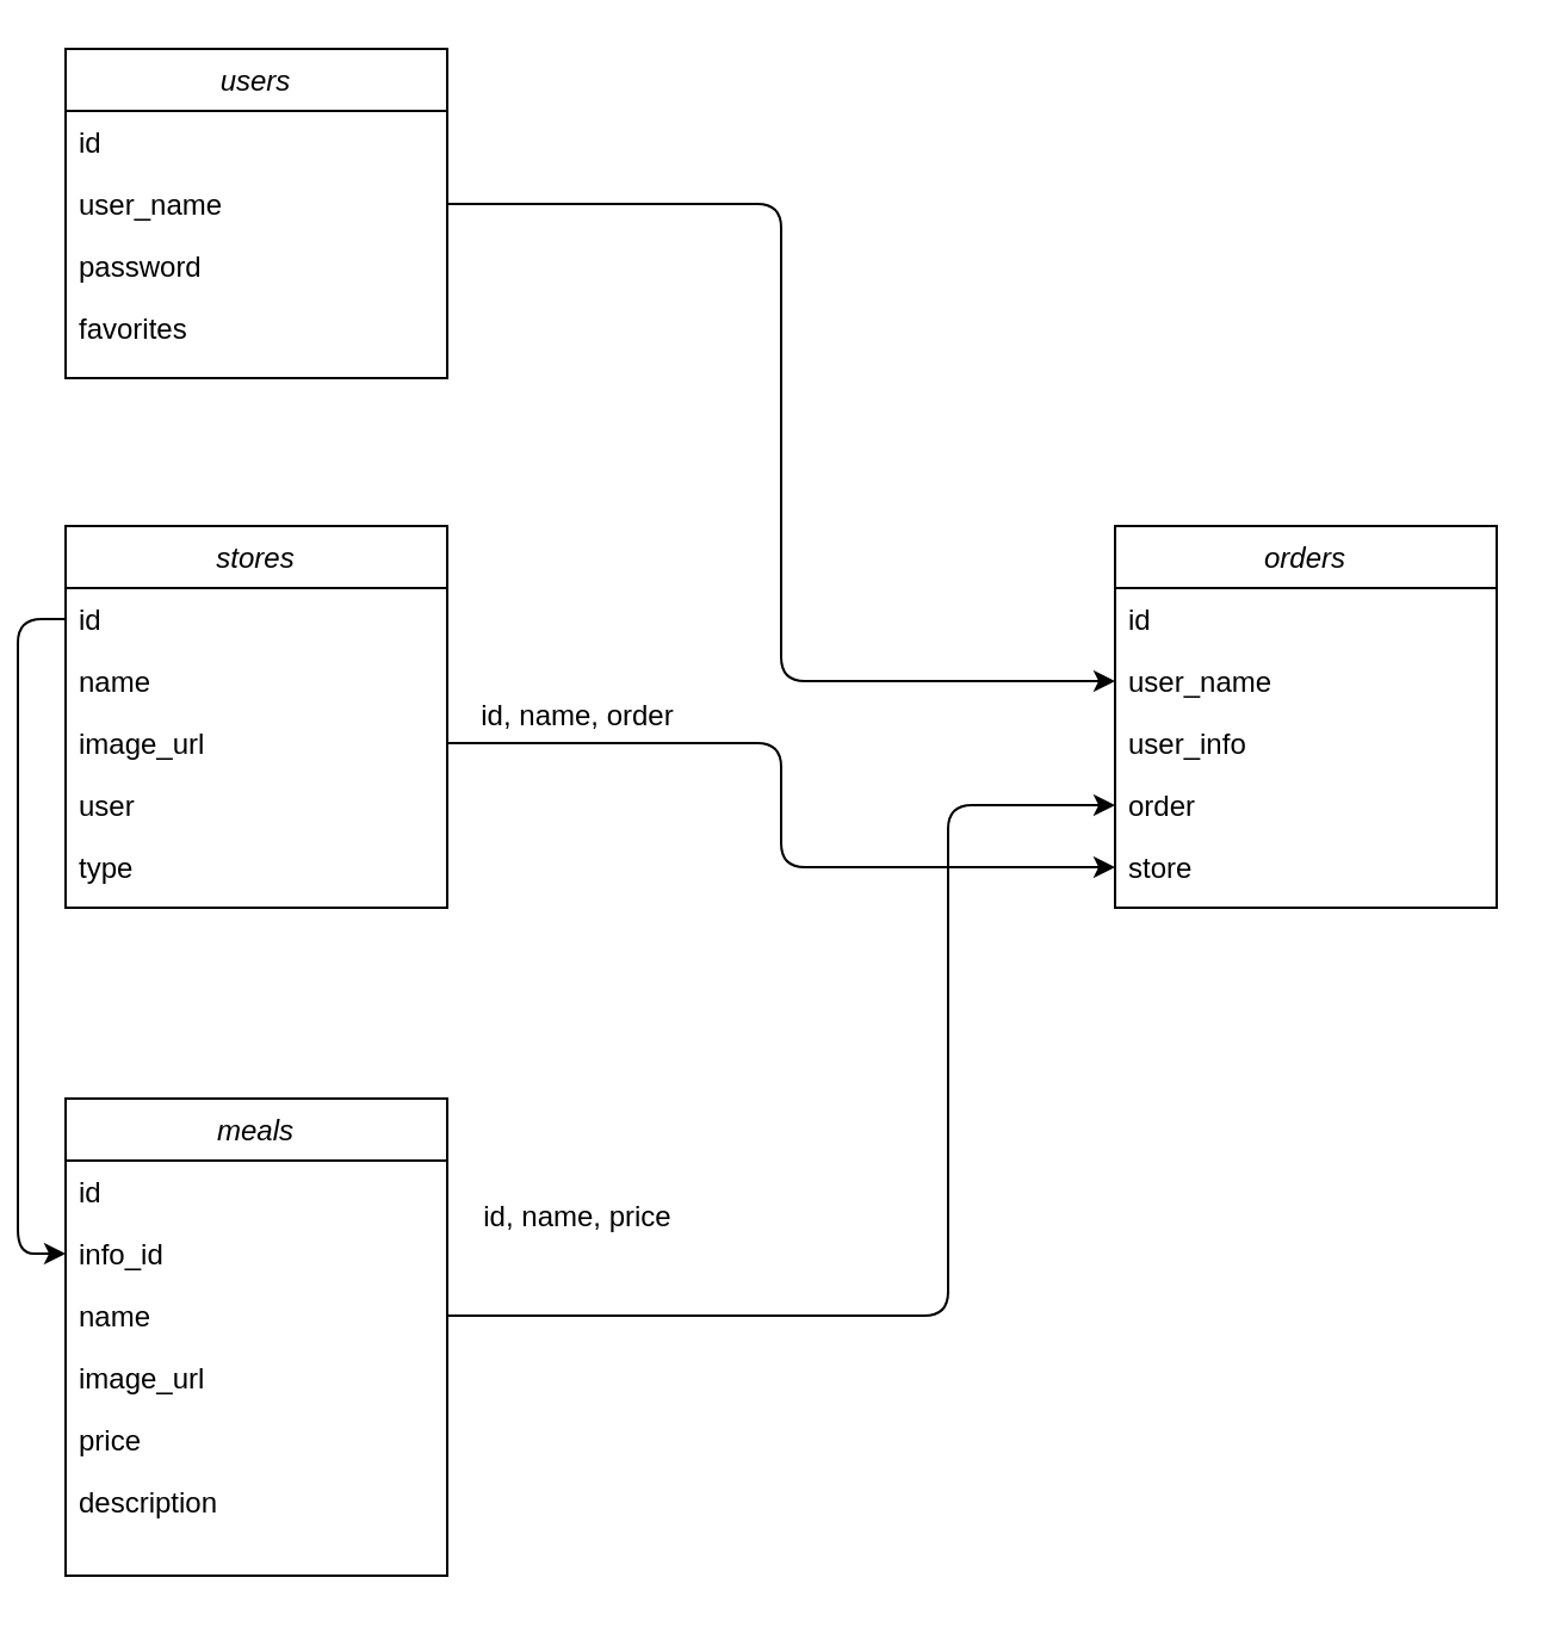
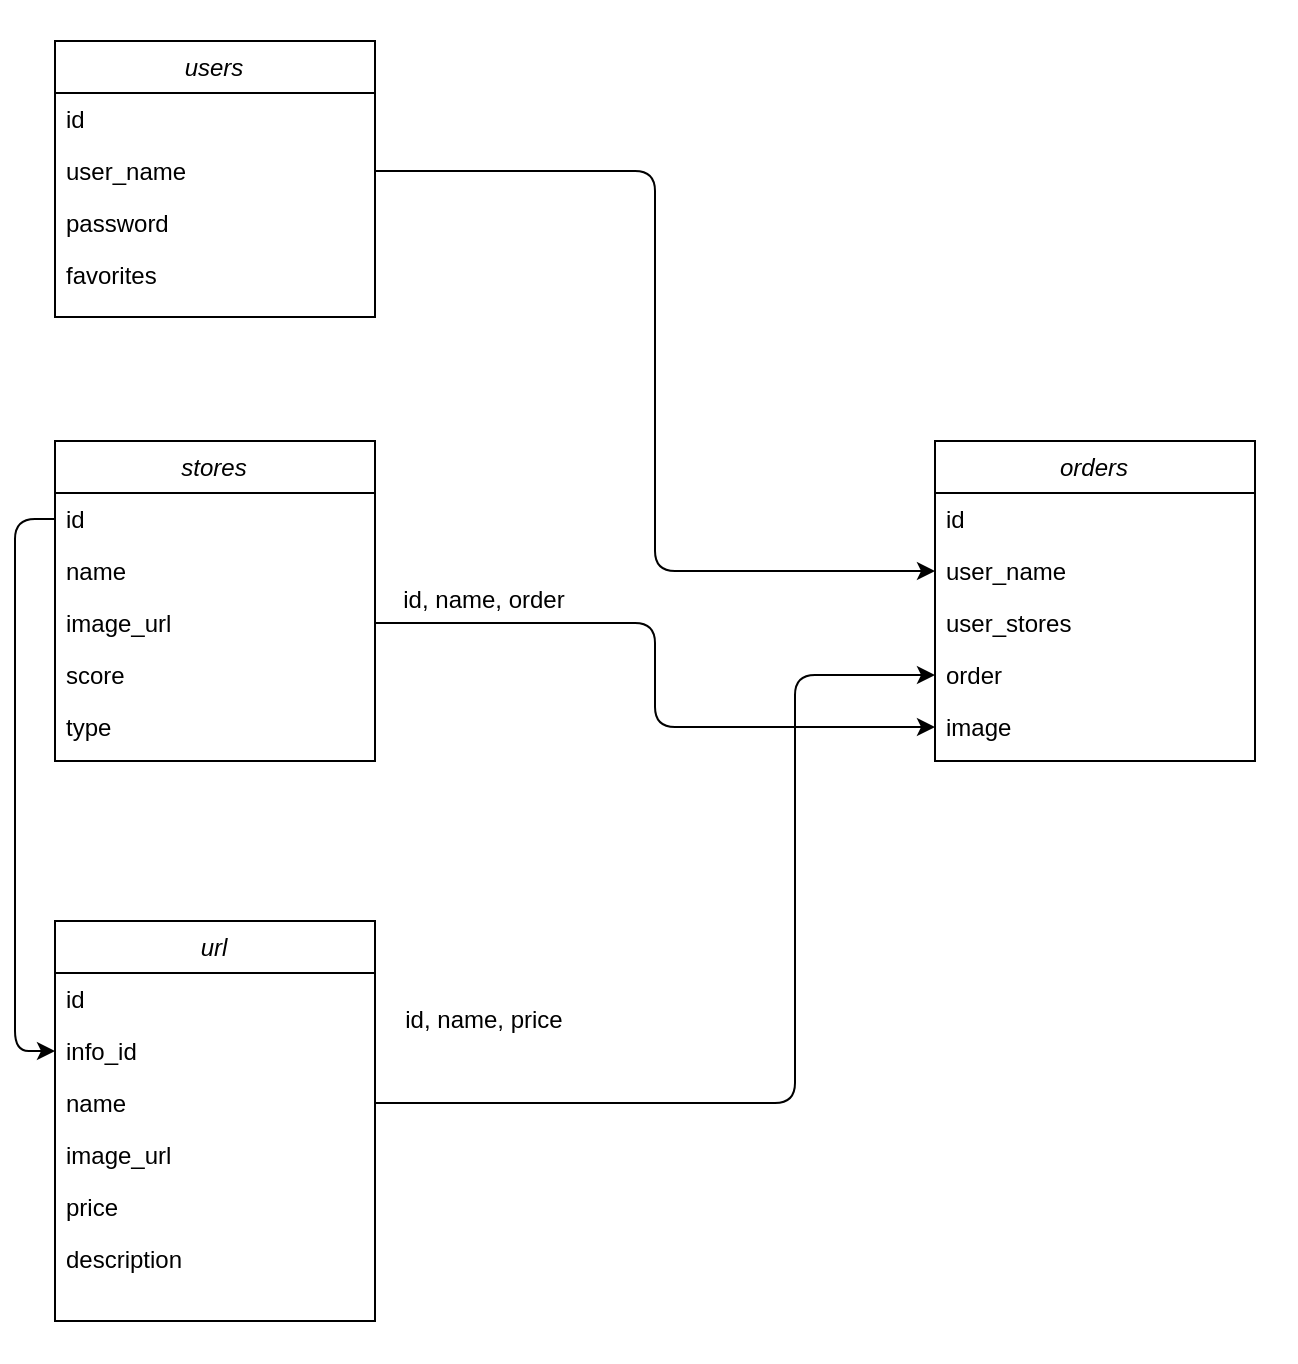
  <mxCell id="0" />
  <mxCell id="1" parent="0" />
  <mxCell id="2" value="users" style="swimlane;fontStyle=2;align=center;verticalAlign=top;childLayout=stackLayout;horizontal=1;startSize=26;horizontalStack=0;resizeParent=1;resizeLast=0;collapsible=1;marginBottom=0;shadow=0;strokeWidth=1;rounded=0;" parent="1" vertex="1"><mxGeometry x="20" y="20" width="160" height="138" as="geometry"><mxRectangle x="230" y="140" width="160" height="26" as="alternateBounds" /></mxGeometry></mxCell>
  <mxCell id="3" value="id" style="text;align=left;verticalAlign=top;spacingLeft=4;spacingRight=4;overflow=hidden;rotatable=0;points=[[0,0.5],[1,0.5]];portConstraint=eastwest;rounded=0;" parent="2" vertex="1"><mxGeometry y="26" width="160" height="26" as="geometry" /></mxCell>
  <mxCell id="4" value="user_name" style="text;align=left;verticalAlign=top;spacingLeft=4;spacingRight=4;overflow=hidden;rotatable=0;points=[[0,0.5],[1,0.5]];portConstraint=eastwest;shadow=0;html=0;rounded=0;" parent="2" vertex="1"><mxGeometry y="52" width="160" height="26" as="geometry" /></mxCell>
  <mxCell id="5" value="password" style="text;align=left;verticalAlign=top;spacingLeft=4;spacingRight=4;overflow=hidden;rotatable=0;points=[[0,0.5],[1,0.5]];portConstraint=eastwest;shadow=0;html=0;rounded=0;" parent="2" vertex="1"><mxGeometry y="78" width="160" height="26" as="geometry" /></mxCell>
  <mxCell id="6" value="favorites" style="text;align=left;verticalAlign=top;spacingLeft=4;spacingRight=4;overflow=hidden;rotatable=0;points=[[0,0.5],[1,0.5]];portConstraint=eastwest;rounded=0;" parent="2" vertex="1"><mxGeometry y="104" width="160" height="26" as="geometry" /></mxCell>
  <mxCell id="7" value="orders" style="swimlane;fontStyle=2;align=center;verticalAlign=top;childLayout=stackLayout;horizontal=1;startSize=26;horizontalStack=0;resizeParent=1;resizeLast=0;collapsible=1;marginBottom=0;shadow=0;strokeWidth=1;rounded=0;" vertex="1" parent="1"><mxGeometry x="460" y="220" width="160" height="160" as="geometry"><mxRectangle x="230" y="140" width="160" height="26" as="alternateBounds" /></mxGeometry></mxCell>
  <mxCell id="8" value="id" style="text;align=left;verticalAlign=top;spacingLeft=4;spacingRight=4;overflow=hidden;rotatable=0;points=[[0,0.5],[1,0.5]];portConstraint=eastwest;rounded=0;" vertex="1" parent="7"><mxGeometry y="26" width="160" height="26" as="geometry" /></mxCell>
  <mxCell id="9" value="user_name" style="text;align=left;verticalAlign=top;spacingLeft=4;spacingRight=4;overflow=hidden;rotatable=0;points=[[0,0.5],[1,0.5]];portConstraint=eastwest;shadow=0;html=0;rounded=0;" vertex="1" parent="7"><mxGeometry y="52" width="160" height="26" as="geometry" /></mxCell>
- <mxCell id="10" value="user_info" style="text;align=left;verticalAlign=top;spacingLeft=4;spacingRight=4;overflow=hidden;rotatable=0;points=[[0,0.5],[1,0.5]];portConstraint=eastwest;rounded=0;" vertex="1" parent="7"><mxGeometry y="78" width="160" height="26" as="geometry" /></mxCell>
+ <mxCell id="10" value="user_stores" style="text;align=left;verticalAlign=top;spacingLeft=4;spacingRight=4;overflow=hidden;rotatable=0;points=[[0,0.5],[1,0.5]];portConstraint=eastwest;rounded=0;" vertex="1" parent="7"><mxGeometry y="78" width="160" height="26" as="geometry" /></mxCell>
  <mxCell id="11" value="order" style="text;align=left;verticalAlign=top;spacingLeft=4;spacingRight=4;overflow=hidden;rotatable=0;points=[[0,0.5],[1,0.5]];portConstraint=eastwest;shadow=0;html=0;rounded=0;" vertex="1" parent="7"><mxGeometry y="104" width="160" height="26" as="geometry" /></mxCell>
- <mxCell id="12" value="store" style="text;align=left;verticalAlign=top;spacingLeft=4;spacingRight=4;overflow=hidden;rotatable=0;points=[[0,0.5],[1,0.5]];portConstraint=eastwest;shadow=0;html=0;rounded=0;" vertex="1" parent="7"><mxGeometry y="130" width="160" height="26" as="geometry" /></mxCell>
+ <mxCell id="12" value="image" style="text;align=left;verticalAlign=top;spacingLeft=4;spacingRight=4;overflow=hidden;rotatable=0;points=[[0,0.5],[1,0.5]];portConstraint=eastwest;shadow=0;html=0;rounded=0;" vertex="1" parent="7"><mxGeometry y="130" width="160" height="26" as="geometry" /></mxCell>
  <mxCell id="13" value="stores" style="swimlane;fontStyle=2;align=center;verticalAlign=top;childLayout=stackLayout;horizontal=1;startSize=26;horizontalStack=0;resizeParent=1;resizeLast=0;collapsible=1;marginBottom=0;shadow=0;strokeWidth=1;rounded=0;" vertex="1" parent="1"><mxGeometry x="20" y="220" width="160" height="160" as="geometry"><mxRectangle x="230" y="140" width="160" height="26" as="alternateBounds" /></mxGeometry></mxCell>
  <mxCell id="14" value="id" style="text;align=left;verticalAlign=top;spacingLeft=4;spacingRight=4;overflow=hidden;rotatable=0;points=[[0,0.5],[1,0.5]];portConstraint=eastwest;rounded=0;" vertex="1" parent="13"><mxGeometry y="26" width="160" height="26" as="geometry" /></mxCell>
  <mxCell id="15" value="name" style="text;align=left;verticalAlign=top;spacingLeft=4;spacingRight=4;overflow=hidden;rotatable=0;points=[[0,0.5],[1,0.5]];portConstraint=eastwest;shadow=0;html=0;rounded=0;" vertex="1" parent="13"><mxGeometry y="52" width="160" height="26" as="geometry" /></mxCell>
  <mxCell id="16" value="image_url" style="text;align=left;verticalAlign=top;spacingLeft=4;spacingRight=4;overflow=hidden;rotatable=0;points=[[0,0.5],[1,0.5]];portConstraint=eastwest;rounded=0;" vertex="1" parent="13"><mxGeometry y="78" width="160" height="26" as="geometry" /></mxCell>
- <mxCell id="17" value="user" style="text;align=left;verticalAlign=top;spacingLeft=4;spacingRight=4;overflow=hidden;rotatable=0;points=[[0,0.5],[1,0.5]];portConstraint=eastwest;shadow=0;html=0;rounded=0;" vertex="1" parent="13"><mxGeometry y="104" width="160" height="26" as="geometry" /></mxCell>
+ <mxCell id="17" value="score" style="text;align=left;verticalAlign=top;spacingLeft=4;spacingRight=4;overflow=hidden;rotatable=0;points=[[0,0.5],[1,0.5]];portConstraint=eastwest;shadow=0;html=0;rounded=0;" vertex="1" parent="13"><mxGeometry y="104" width="160" height="26" as="geometry" /></mxCell>
  <mxCell id="18" value="type" style="text;align=left;verticalAlign=top;spacingLeft=4;spacingRight=4;overflow=hidden;rotatable=0;points=[[0,0.5],[1,0.5]];portConstraint=eastwest;shadow=0;html=0;rounded=0;" vertex="1" parent="13"><mxGeometry y="130" width="160" height="26" as="geometry" /></mxCell>
- <mxCell id="19" value="meals" style="swimlane;fontStyle=2;align=center;verticalAlign=top;childLayout=stackLayout;horizontal=1;startSize=26;horizontalStack=0;resizeParent=1;resizeLast=0;collapsible=1;marginBottom=0;shadow=0;strokeWidth=1;rounded=0;" vertex="1" parent="1"><mxGeometry x="20" y="460" width="160" height="200" as="geometry"><mxRectangle x="230" y="140" width="160" height="26" as="alternateBounds" /></mxGeometry></mxCell>
+ <mxCell id="19" value="url" style="swimlane;fontStyle=2;align=center;verticalAlign=top;childLayout=stackLayout;horizontal=1;startSize=26;horizontalStack=0;resizeParent=1;resizeLast=0;collapsible=1;marginBottom=0;shadow=0;strokeWidth=1;rounded=0;" vertex="1" parent="1"><mxGeometry x="20" y="460" width="160" height="200" as="geometry"><mxRectangle x="230" y="140" width="160" height="26" as="alternateBounds" /></mxGeometry></mxCell>
  <mxCell id="20" value="id" style="text;align=left;verticalAlign=top;spacingLeft=4;spacingRight=4;overflow=hidden;rotatable=0;points=[[0,0.5],[1,0.5]];portConstraint=eastwest;rounded=0;" vertex="1" parent="19"><mxGeometry y="26" width="160" height="26" as="geometry" /></mxCell>
  <mxCell id="21" value="info_id" style="text;align=left;verticalAlign=top;spacingLeft=4;spacingRight=4;overflow=hidden;rotatable=0;points=[[0,0.5],[1,0.5]];portConstraint=eastwest;shadow=0;html=0;rounded=0;" vertex="1" parent="19"><mxGeometry y="52" width="160" height="26" as="geometry" /></mxCell>
  <mxCell id="22" value="name" style="text;align=left;verticalAlign=top;spacingLeft=4;spacingRight=4;overflow=hidden;rotatable=0;points=[[0,0.5],[1,0.5]];portConstraint=eastwest;shadow=0;html=0;rounded=0;" vertex="1" parent="19"><mxGeometry y="78" width="160" height="26" as="geometry" /></mxCell>
  <mxCell id="23" value="image_url" style="text;align=left;verticalAlign=top;spacingLeft=4;spacingRight=4;overflow=hidden;rotatable=0;points=[[0,0.5],[1,0.5]];portConstraint=eastwest;rounded=0;" vertex="1" parent="19"><mxGeometry y="104" width="160" height="26" as="geometry" /></mxCell>
  <mxCell id="24" value="price" style="text;align=left;verticalAlign=top;spacingLeft=4;spacingRight=4;overflow=hidden;rotatable=0;points=[[0,0.5],[1,0.5]];portConstraint=eastwest;shadow=0;html=0;rounded=0;" vertex="1" parent="19"><mxGeometry y="130" width="160" height="26" as="geometry" /></mxCell>
  <mxCell id="25" value="description" style="text;align=left;verticalAlign=top;spacingLeft=4;spacingRight=4;overflow=hidden;rotatable=0;points=[[0,0.5],[1,0.5]];portConstraint=eastwest;shadow=0;html=0;rounded=0;" vertex="1" parent="19"><mxGeometry y="156" width="160" height="26" as="geometry" /></mxCell>
  <mxCell id="26" style="edgeStyle=orthogonalEdgeStyle;orthogonalLoop=1;jettySize=auto;html=1;exitX=1;exitY=0.5;exitDx=0;exitDy=0;" edge="1" parent="1" source="4" target="9"><mxGeometry relative="1" as="geometry" /></mxCell>
  <mxCell id="27" value="id, name, order" style="text;html=1;strokeColor=none;fillColor=none;align=center;verticalAlign=middle;whiteSpace=wrap;rounded=0;" vertex="1" parent="1"><mxGeometry x="190" y="285" width="90" height="30" as="geometry" /></mxCell>
  <mxCell id="28" style="edgeStyle=orthogonalEdgeStyle;orthogonalLoop=1;jettySize=auto;html=1;exitX=0;exitY=0.5;exitDx=0;exitDy=0;entryX=0;entryY=0.5;entryDx=0;entryDy=0;" edge="1" parent="1" source="14" target="21"><mxGeometry relative="1" as="geometry" /></mxCell>
  <mxCell id="29" style="edgeStyle=orthogonalEdgeStyle;orthogonalLoop=1;jettySize=auto;html=1;exitX=1;exitY=0.5;exitDx=0;exitDy=0;entryX=0;entryY=0.5;entryDx=0;entryDy=0;" edge="1" parent="1" source="22" target="11"><mxGeometry relative="1" as="geometry"><Array as="points"><mxPoint x="390" y="551" /><mxPoint x="390" y="337" /></Array></mxGeometry></mxCell>
  <mxCell id="30" value="id, name, price" style="text;html=1;strokeColor=none;fillColor=none;align=center;verticalAlign=middle;whiteSpace=wrap;rounded=0;" vertex="1" parent="1"><mxGeometry x="190" y="495" width="90" height="30" as="geometry" /></mxCell>
  <mxCell id="31" style="edgeStyle=orthogonalEdgeStyle;orthogonalLoop=1;jettySize=auto;html=1;exitX=1;exitY=0.5;exitDx=0;exitDy=0;entryX=0;entryY=0.5;entryDx=0;entryDy=0;" edge="1" parent="1" source="16" target="12"><mxGeometry relative="1" as="geometry" /></mxCell>
